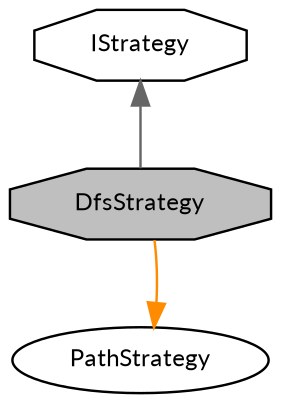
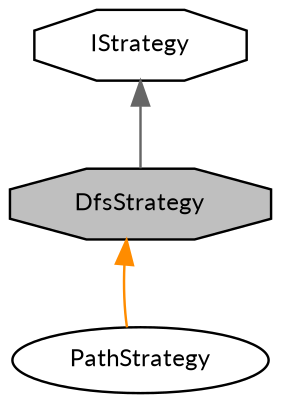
  digraph {
    fontname=Lato
    node [color=black fillcolor=white fontname=Lato fontsize=10 shape=octagon style=filled]
    edge [dir=back fontname=Lato fontsize=10 labelfontname=Helvetica labelfontsize=10 style=solid]
    n1 [fillcolor=grey75 fontcolor=black height=0.2 label=DfsStrategy width=0.4]
    n2 [height=0.2 label=PathStrategy shape=ellipse width=0.4]
    n3 [height=0.2 label=IStrategy width=0.4]
-   n2 -> n1 [color=darkorange]
+   n1 -> n2 [color=darkorange]
    n3 -> n1 [color=gray40]
  }
